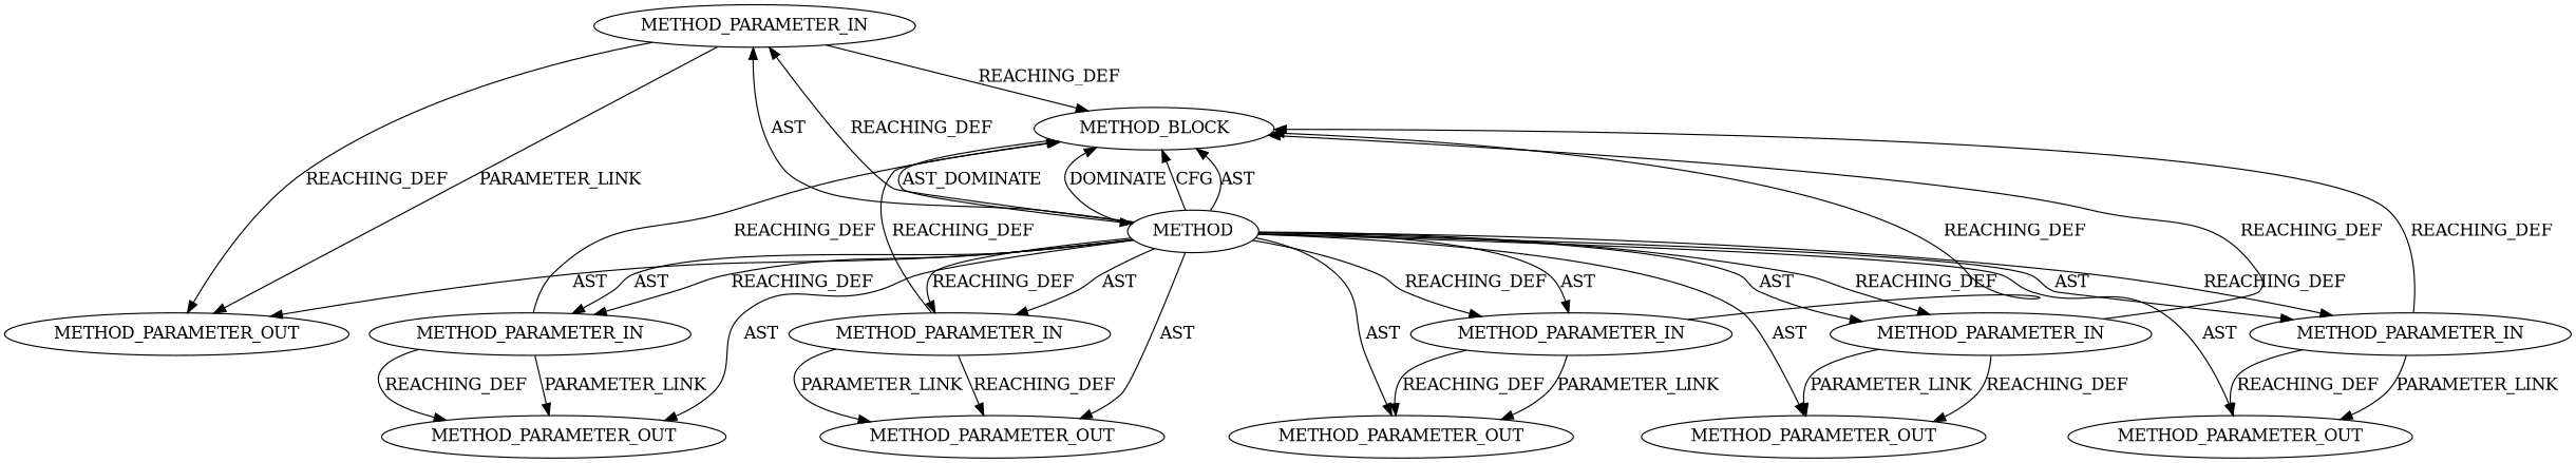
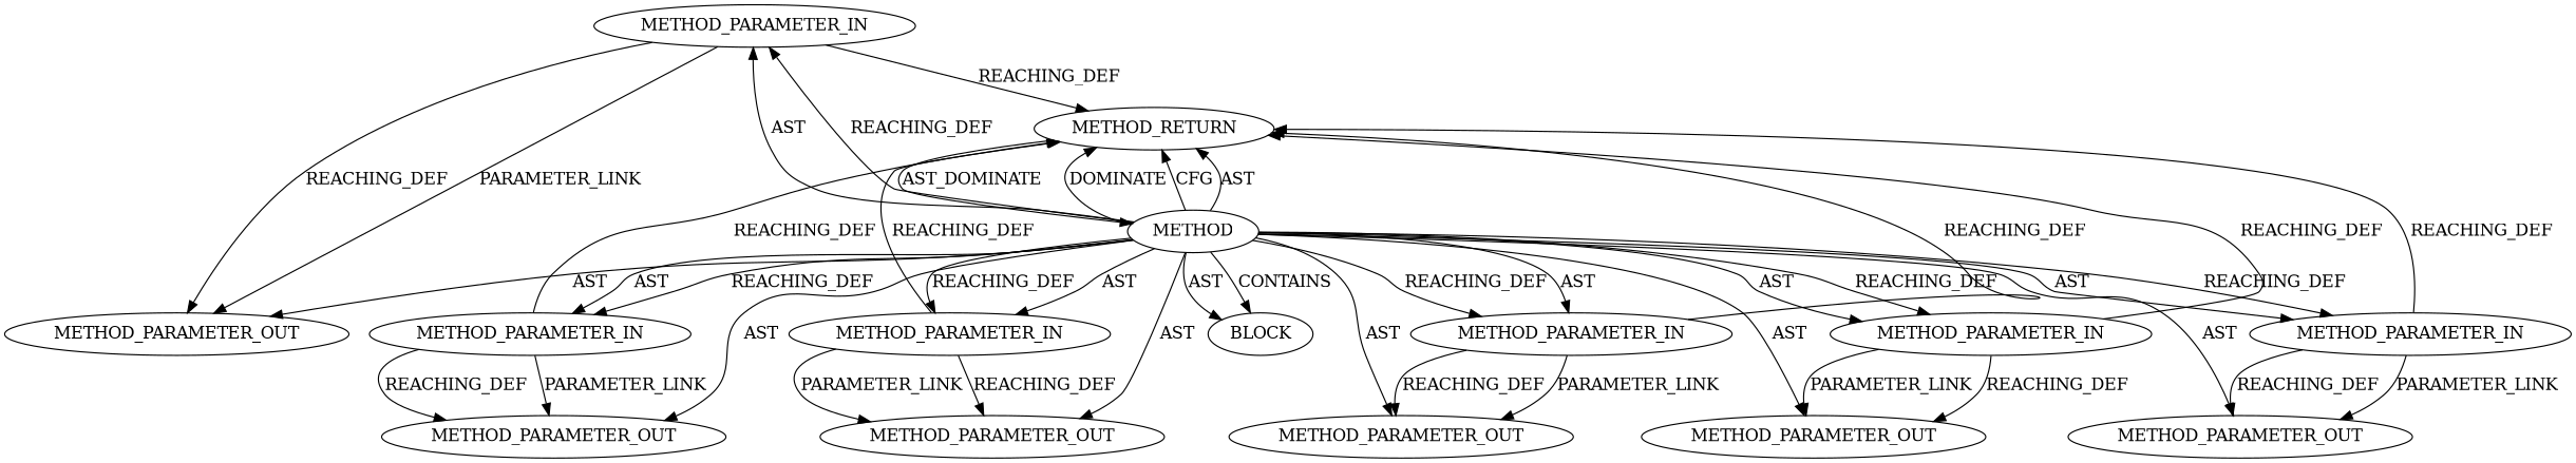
  digraph {
    node [CODE=p5 EVALUATION_STRATEGY=BY_VALUE IS_VARIADIC=false ORDER=2 TYPE_FULL_NAME=ANY]
    n1 [INDEX=5 NAME=p5 ORDER=5 label=METHOD_PARAMETER_IN]
    n2 [INDEX=5 NAME=p5 ORDER=5 label=METHOD_PARAMETER_OUT]
-   n3 [CODE=RET label=METHOD_BLOCK IS_VARIADIC=""]
+   n3 [CODE=RET label=METHOD_RETURN IS_VARIADIC=""]
    n4 [AST_PARENT_FULL_NAME="<global>" AST_PARENT_TYPE=NAMESPACE_BLOCK CODE="<empty>" FILENAME="<empty>" FULL_NAME=iov_iter_extract_pages IS_EXTERNAL=true NAME=iov_iter_extract_pages ORDER=0 label=METHOD EVALUATION_STRATEGY="" IS_VARIADIC="" TYPE_FULL_NAME=""]
    n5 [CODE=p1 INDEX=1 NAME=p1 ORDER=1 label=METHOD_PARAMETER_IN]
    n6 [CODE=p1 INDEX=1 NAME=p1 ORDER=1 label=METHOD_PARAMETER_OUT]
    n7 [CODE=p6 INDEX=6 NAME=p6 ORDER=6 label=METHOD_PARAMETER_IN]
    n8 [CODE=p3 INDEX=3 NAME=p3 ORDER=3 label=METHOD_PARAMETER_IN]
    n9 [CODE=p2 INDEX=2 NAME=p2 label=METHOD_PARAMETER_IN]
    n10 [CODE=p6 INDEX=6 NAME=p6 ORDER=6 label=METHOD_PARAMETER_OUT]
    n11 [CODE=p4 INDEX=4 NAME=p4 ORDER=4 label=METHOD_PARAMETER_IN]
+   n12 [ARGUMENT_INDEX=1 CODE="<empty>" ORDER=1 label=BLOCK EVALUATION_STRATEGY="" IS_VARIADIC=""]
    n13 [CODE=p2 INDEX=2 NAME=p2 label=METHOD_PARAMETER_OUT]
    n14 [CODE=p3 INDEX=3 NAME=p3 ORDER=3 label=METHOD_PARAMETER_OUT]
    n15 [CODE=p4 INDEX=4 NAME=p4 ORDER=4 label=METHOD_PARAMETER_OUT]
    n1 -> n2 [label=PARAMETER_LINK]
    n1 -> n2 [VARIABLE=p5 label=REACHING_DEF]
    n1 -> n3 [VARIABLE=p5 label=REACHING_DEF]
    n3 -> n4 [label=AST_DOMINATE]
    n4 -> n1 [label=AST]
    n4 -> n1 [label=REACHING_DEF]
    n4 -> n2 [label=AST]
    n4 -> n3 [label=DOMINATE]
    n4 -> n3 [label=CFG]
    n4 -> n3 [label=AST]
    n4 -> n5 [label=REACHING_DEF]
    n4 -> n5 [label=AST]
    n4 -> n6 [label=AST]
    n4 -> n7 [label=AST]
    n4 -> n7 [label=REACHING_DEF]
    n4 -> n8 [label=REACHING_DEF]
    n4 -> n8 [label=AST]
    n4 -> n9 [label=REACHING_DEF]
    n4 -> n9 [label=AST]
    n4 -> n10 [label=AST]
    n4 -> n11 [label=REACHING_DEF]
    n4 -> n11 [label=AST]
+   n4 -> n12 [label=CONTAINS]
+   n4 -> n12 [label=AST]
    n4 -> n13 [label=AST]
    n4 -> n14 [label=AST]
    n4 -> n15 [label=AST]
    n5 -> n3 [VARIABLE=p1 label=REACHING_DEF]
    n5 -> n6 [VARIABLE=p1 label=REACHING_DEF]
    n5 -> n6 [label=PARAMETER_LINK]
    n7 -> n3 [VARIABLE=p6 label=REACHING_DEF]
    n7 -> n10 [label=PARAMETER_LINK]
    n7 -> n10 [VARIABLE=p6 label=REACHING_DEF]
    n8 -> n3 [VARIABLE=p3 label=REACHING_DEF]
    n8 -> n14 [VARIABLE=p3 label=REACHING_DEF]
    n8 -> n14 [label=PARAMETER_LINK]
    n9 -> n3 [VARIABLE=p2 label=REACHING_DEF]
    n9 -> n13 [VARIABLE=p2 label=REACHING_DEF]
    n9 -> n13 [label=PARAMETER_LINK]
    n11 -> n3 [VARIABLE=p4 label=REACHING_DEF]
    n11 -> n15 [VARIABLE=p4 label=REACHING_DEF]
    n11 -> n15 [label=PARAMETER_LINK]
  }
